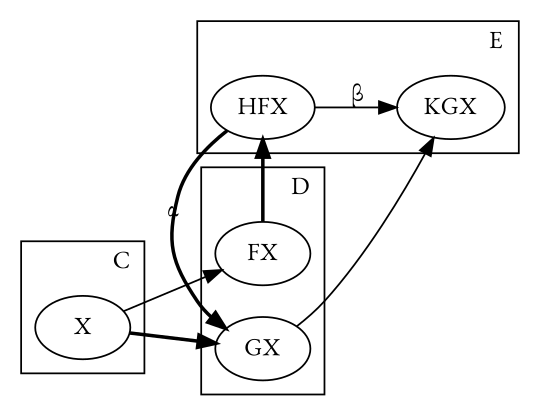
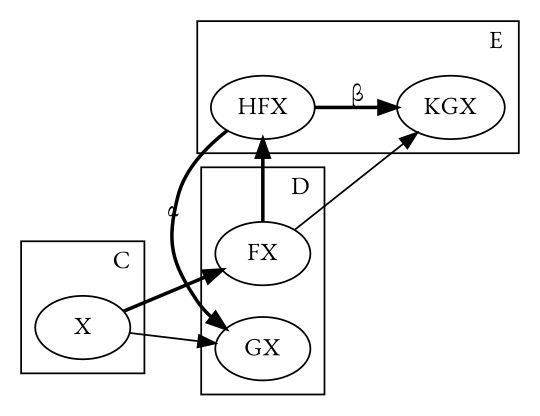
  digraph {
    fontname="EB Garamond"
    rankdir=LR
    node [fontname="EB Garamond"]
    edge [fontname="EB Garamond"]
    FX
    GX
    X
    HFX
    KGX
    subgraph cluster_1 {
      label=D
      labeljust=r
      FX
      GX
    }
    subgraph cluster_2 {
      label=C
      labeljust=r
      X
    }
    subgraph cluster_3 {
      label=E
      labeljust=r
      HFX
      KGX
    }
    FX -> HFX [style=bold]
-   GX -> KGX
-   X -> FX
-   X -> GX [style=bold]
+   FX -> KGX
+   X -> FX [style=bold]
+   X -> GX
    HFX -> GX [label=" α" style=bold]
-   HFX -> KGX [label=" β" style=solid]
+   HFX -> KGX [label=" β" style=bold]
  }
